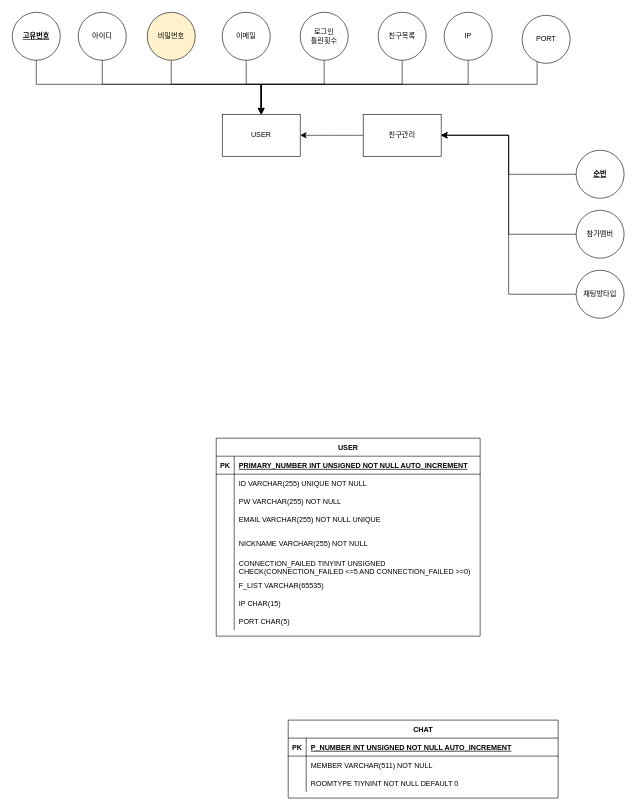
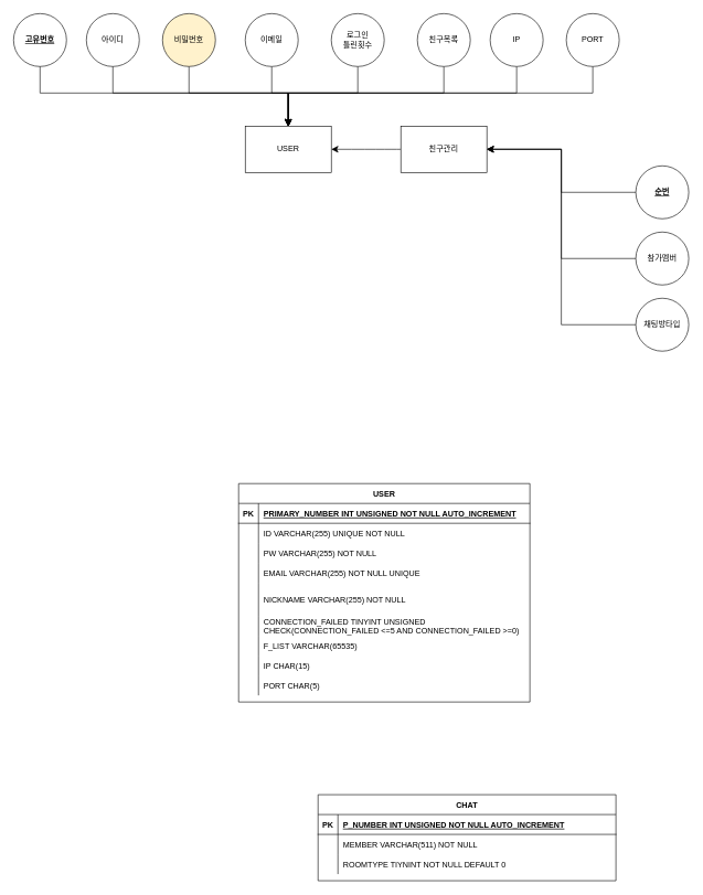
  <mxCell id="0" />
  <mxCell id="1" parent="0" />
  <mxCell id="2" value="USER" style="shape=table;startSize=30;container=1;collapsible=1;childLayout=tableLayout;fixedRows=1;rowLines=0;fontStyle=1;align=center;resizeLast=1;" parent="1" vertex="1"><mxGeometry x="360" y="730" width="440" height="330" as="geometry" /></mxCell>
  <mxCell id="3" value="" style="shape=partialRectangle;collapsible=0;dropTarget=0;pointerEvents=0;fillColor=none;points=[[0,0.5],[1,0.5]];portConstraint=eastwest;top=0;left=0;right=0;bottom=1;" parent="2" vertex="1"><mxGeometry y="30" width="440" height="30" as="geometry" /></mxCell>
  <mxCell id="4" value="PK" style="shape=partialRectangle;overflow=hidden;connectable=0;fillColor=none;top=0;left=0;bottom=0;right=0;fontStyle=1;" parent="3" vertex="1"><mxGeometry width="30" height="30" as="geometry"><mxRectangle width="30" height="30" as="alternateBounds" /></mxGeometry></mxCell>
  <mxCell id="5" value="PRIMARY_NUMBER INT UNSIGNED NOT NULL AUTO_INCREMENT" style="shape=partialRectangle;overflow=hidden;connectable=0;fillColor=none;top=0;left=0;bottom=0;right=0;align=left;spacingLeft=6;fontStyle=5;" parent="3" vertex="1"><mxGeometry x="30" width="410" height="30" as="geometry"><mxRectangle width="410" height="30" as="alternateBounds" /></mxGeometry></mxCell>
  <mxCell id="6" value="" style="shape=partialRectangle;collapsible=0;dropTarget=0;pointerEvents=0;fillColor=none;points=[[0,0.5],[1,0.5]];portConstraint=eastwest;top=0;left=0;right=0;bottom=0;" parent="2" vertex="1"><mxGeometry y="60" width="440" height="30" as="geometry" /></mxCell>
  <mxCell id="7" value="" style="shape=partialRectangle;overflow=hidden;connectable=0;fillColor=none;top=0;left=0;bottom=0;right=0;" parent="6" vertex="1"><mxGeometry width="30" height="30" as="geometry"><mxRectangle width="30" height="30" as="alternateBounds" /></mxGeometry></mxCell>
  <mxCell id="8" value="ID VARCHAR(255) UNIQUE NOT NULL        " style="shape=partialRectangle;overflow=hidden;connectable=0;fillColor=none;top=0;left=0;bottom=0;right=0;align=left;spacingLeft=6;" parent="6" vertex="1"><mxGeometry x="30" width="410" height="30" as="geometry"><mxRectangle width="410" height="30" as="alternateBounds" /></mxGeometry></mxCell>
  <mxCell id="9" value="" style="shape=partialRectangle;collapsible=0;dropTarget=0;pointerEvents=0;fillColor=none;points=[[0,0.5],[1,0.5]];portConstraint=eastwest;top=0;left=0;right=0;bottom=0;" parent="2" vertex="1"><mxGeometry y="90" width="440" height="30" as="geometry" /></mxCell>
  <mxCell id="10" value="" style="shape=partialRectangle;overflow=hidden;connectable=0;fillColor=none;top=0;left=0;bottom=0;right=0;" parent="9" vertex="1"><mxGeometry width="30" height="30" as="geometry"><mxRectangle width="30" height="30" as="alternateBounds" /></mxGeometry></mxCell>
  <mxCell id="11" value="PW VARCHAR(255) NOT NULL" style="shape=partialRectangle;overflow=hidden;connectable=0;fillColor=none;top=0;left=0;bottom=0;right=0;align=left;spacingLeft=6;" parent="9" vertex="1"><mxGeometry x="30" width="410" height="30" as="geometry"><mxRectangle width="410" height="30" as="alternateBounds" /></mxGeometry></mxCell>
  <mxCell id="12" value="" style="shape=partialRectangle;collapsible=0;dropTarget=0;pointerEvents=0;fillColor=none;points=[[0,0.5],[1,0.5]];portConstraint=eastwest;top=0;left=0;right=0;bottom=0;" vertex="1" parent="2"><mxGeometry y="120" width="440" height="30" as="geometry" /></mxCell>
  <mxCell id="13" value="" style="shape=partialRectangle;overflow=hidden;connectable=0;fillColor=none;top=0;left=0;bottom=0;right=0;" vertex="1" parent="12"><mxGeometry width="30" height="30" as="geometry"><mxRectangle width="30" height="30" as="alternateBounds" /></mxGeometry></mxCell>
  <mxCell id="14" value="EMAIL VARCHAR(255) NOT NULL UNIQUE" style="shape=partialRectangle;overflow=hidden;connectable=0;fillColor=none;top=0;left=0;bottom=0;right=0;align=left;spacingLeft=6;" vertex="1" parent="12"><mxGeometry x="30" width="410" height="30" as="geometry"><mxRectangle width="410" height="30" as="alternateBounds" /></mxGeometry></mxCell>
  <mxCell id="15" value="" style="shape=partialRectangle;collapsible=0;dropTarget=0;pointerEvents=0;fillColor=none;points=[[0,0.5],[1,0.5]];portConstraint=eastwest;top=0;left=0;right=0;bottom=0;" vertex="1" parent="2"><mxGeometry y="150" width="440" height="50" as="geometry" /></mxCell>
  <mxCell id="16" value="" style="shape=partialRectangle;overflow=hidden;connectable=0;fillColor=none;top=0;left=0;bottom=0;right=0;" vertex="1" parent="15"><mxGeometry width="30" height="50" as="geometry"><mxRectangle width="30" height="50" as="alternateBounds" /></mxGeometry></mxCell>
  <mxCell id="17" value="NICKNAME VARCHAR(255) NOT NULL " style="shape=partialRectangle;overflow=hidden;connectable=0;fillColor=none;top=0;left=0;bottom=0;right=0;align=left;spacingLeft=6;" vertex="1" parent="15"><mxGeometry x="30" width="410" height="50" as="geometry"><mxRectangle width="410" height="50" as="alternateBounds" /></mxGeometry></mxCell>
  <mxCell id="18" value="" style="shape=partialRectangle;collapsible=0;dropTarget=0;pointerEvents=0;fillColor=none;points=[[0,0.5],[1,0.5]];portConstraint=eastwest;top=0;left=0;right=0;bottom=0;" vertex="1" parent="2"><mxGeometry y="200" width="440" height="30" as="geometry" /></mxCell>
  <mxCell id="19" value="" style="shape=partialRectangle;overflow=hidden;connectable=0;fillColor=none;top=0;left=0;bottom=0;right=0;" vertex="1" parent="18"><mxGeometry width="30" height="30" as="geometry"><mxRectangle width="30" height="30" as="alternateBounds" /></mxGeometry></mxCell>
  <mxCell id="20" value="CONNECTION_FAILED TINYINT UNSIGNED&#10;CHECK(CONNECTION_FAILED &lt;=5 AND CONNECTION_FAILED &gt;=0)&#10;" style="shape=partialRectangle;overflow=hidden;connectable=0;fillColor=none;top=0;left=0;bottom=0;right=0;align=left;spacingLeft=6;" vertex="1" parent="18"><mxGeometry x="30" width="410" height="30" as="geometry"><mxRectangle width="410" height="30" as="alternateBounds" /></mxGeometry></mxCell>
  <mxCell id="21" value="" style="shape=partialRectangle;collapsible=0;dropTarget=0;pointerEvents=0;fillColor=none;points=[[0,0.5],[1,0.5]];portConstraint=eastwest;top=0;left=0;right=0;bottom=0;" vertex="1" parent="2"><mxGeometry y="230" width="440" height="30" as="geometry" /></mxCell>
  <mxCell id="22" value="" style="shape=partialRectangle;overflow=hidden;connectable=0;fillColor=none;top=0;left=0;bottom=0;right=0;" vertex="1" parent="21"><mxGeometry width="30" height="30" as="geometry"><mxRectangle width="30" height="30" as="alternateBounds" /></mxGeometry></mxCell>
  <mxCell id="23" value="F_LIST VARCHAR(65535) " style="shape=partialRectangle;overflow=hidden;connectable=0;fillColor=none;top=0;left=0;bottom=0;right=0;align=left;spacingLeft=6;" vertex="1" parent="21"><mxGeometry x="30" width="410" height="30" as="geometry"><mxRectangle width="410" height="30" as="alternateBounds" /></mxGeometry></mxCell>
  <mxCell id="24" value="" style="shape=partialRectangle;collapsible=0;dropTarget=0;pointerEvents=0;fillColor=none;points=[[0,0.5],[1,0.5]];portConstraint=eastwest;top=0;left=0;right=0;bottom=0;" vertex="1" parent="2"><mxGeometry y="260" width="440" height="30" as="geometry" /></mxCell>
  <mxCell id="25" value="" style="shape=partialRectangle;overflow=hidden;connectable=0;fillColor=none;top=0;left=0;bottom=0;right=0;" vertex="1" parent="24"><mxGeometry width="30" height="30" as="geometry"><mxRectangle width="30" height="30" as="alternateBounds" /></mxGeometry></mxCell>
  <mxCell id="26" value="IP CHAR(15)" style="shape=partialRectangle;overflow=hidden;connectable=0;fillColor=none;top=0;left=0;bottom=0;right=0;align=left;spacingLeft=6;" vertex="1" parent="24"><mxGeometry x="30" width="410" height="30" as="geometry"><mxRectangle width="410" height="30" as="alternateBounds" /></mxGeometry></mxCell>
  <mxCell id="27" value="" style="shape=partialRectangle;collapsible=0;dropTarget=0;pointerEvents=0;fillColor=none;points=[[0,0.5],[1,0.5]];portConstraint=eastwest;top=0;left=0;right=0;bottom=0;" vertex="1" parent="2"><mxGeometry y="290" width="440" height="30" as="geometry" /></mxCell>
  <mxCell id="28" value="" style="shape=partialRectangle;overflow=hidden;connectable=0;fillColor=none;top=0;left=0;bottom=0;right=0;" vertex="1" parent="27"><mxGeometry width="30" height="30" as="geometry"><mxRectangle width="30" height="30" as="alternateBounds" /></mxGeometry></mxCell>
  <mxCell id="29" value="PORT CHAR(5)" style="shape=partialRectangle;overflow=hidden;connectable=0;fillColor=none;top=0;left=0;bottom=0;right=0;align=left;spacingLeft=6;" vertex="1" parent="27"><mxGeometry x="30" width="410" height="30" as="geometry"><mxRectangle width="410" height="30" as="alternateBounds" /></mxGeometry></mxCell>
  <mxCell id="30" value="CHAT" style="shape=table;startSize=30;container=1;collapsible=1;childLayout=tableLayout;fixedRows=1;rowLines=0;fontStyle=1;align=center;resizeLast=1;" parent="1" vertex="1"><mxGeometry x="480" y="1200" width="450" height="130" as="geometry" /></mxCell>
  <mxCell id="31" value="" style="shape=partialRectangle;collapsible=0;dropTarget=0;pointerEvents=0;fillColor=none;points=[[0,0.5],[1,0.5]];portConstraint=eastwest;top=0;left=0;right=0;bottom=1;" parent="30" vertex="1"><mxGeometry y="30" width="450" height="30" as="geometry" /></mxCell>
  <mxCell id="32" value="PK" style="shape=partialRectangle;overflow=hidden;connectable=0;fillColor=none;top=0;left=0;bottom=0;right=0;fontStyle=1;" parent="31" vertex="1"><mxGeometry width="30" height="30" as="geometry"><mxRectangle width="30" height="30" as="alternateBounds" /></mxGeometry></mxCell>
  <mxCell id="33" value="P_NUMBER INT UNSIGNED NOT NULL AUTO_INCREMENT" style="shape=partialRectangle;overflow=hidden;connectable=0;fillColor=none;top=0;left=0;bottom=0;right=0;align=left;spacingLeft=6;fontStyle=5;" parent="31" vertex="1"><mxGeometry x="30" width="420" height="30" as="geometry"><mxRectangle width="420" height="30" as="alternateBounds" /></mxGeometry></mxCell>
  <mxCell id="34" value="" style="shape=partialRectangle;collapsible=0;dropTarget=0;pointerEvents=0;fillColor=none;points=[[0,0.5],[1,0.5]];portConstraint=eastwest;top=0;left=0;right=0;bottom=0;" parent="30" vertex="1"><mxGeometry y="60" width="450" height="30" as="geometry" /></mxCell>
  <mxCell id="35" value="" style="shape=partialRectangle;overflow=hidden;connectable=0;fillColor=none;top=0;left=0;bottom=0;right=0;" parent="34" vertex="1"><mxGeometry width="30" height="30" as="geometry"><mxRectangle width="30" height="30" as="alternateBounds" /></mxGeometry></mxCell>
  <mxCell id="36" value="MEMBER VARCHAR(511) NOT NULL" style="shape=partialRectangle;overflow=hidden;connectable=0;fillColor=none;top=0;left=0;bottom=0;right=0;align=left;spacingLeft=6;" parent="34" vertex="1"><mxGeometry x="30" width="420" height="30" as="geometry"><mxRectangle width="420" height="30" as="alternateBounds" /></mxGeometry></mxCell>
  <mxCell id="37" value="" style="shape=partialRectangle;collapsible=0;dropTarget=0;pointerEvents=0;fillColor=none;points=[[0,0.5],[1,0.5]];portConstraint=eastwest;top=0;left=0;right=0;bottom=0;" parent="30" vertex="1"><mxGeometry y="90" width="450" height="30" as="geometry" /></mxCell>
  <mxCell id="38" value="" style="shape=partialRectangle;overflow=hidden;connectable=0;fillColor=none;top=0;left=0;bottom=0;right=0;" parent="37" vertex="1"><mxGeometry width="30" height="30" as="geometry"><mxRectangle width="30" height="30" as="alternateBounds" /></mxGeometry></mxCell>
  <mxCell id="39" value="ROOMTYPE TIYNINT NOT NULL DEFAULT 0" style="shape=partialRectangle;overflow=hidden;connectable=0;fillColor=none;top=0;left=0;bottom=0;right=0;align=left;spacingLeft=6;" parent="37" vertex="1"><mxGeometry x="30" width="420" height="30" as="geometry"><mxRectangle width="420" height="30" as="alternateBounds" /></mxGeometry></mxCell>
  <mxCell id="40" value="&lt;u&gt;&lt;b&gt;고유번호&lt;/b&gt;&lt;/u&gt;" style="ellipse;whiteSpace=wrap;html=1;aspect=fixed;" vertex="1" parent="1"><mxGeometry x="20" y="20" width="80" height="80" as="geometry" /></mxCell>
  <mxCell id="41" value="USER" style="rounded=0;whiteSpace=wrap;html=1;" vertex="1" parent="1"><mxGeometry x="370" y="190" width="130" height="70" as="geometry" /></mxCell>
  <mxCell id="42" style="edgeStyle=orthogonalEdgeStyle;rounded=0;orthogonalLoop=1;jettySize=auto;html=1;entryX=0.5;entryY=0;entryDx=0;entryDy=0;fontSize=12;startSize=8;endSize=8;" edge="1" parent="1" source="43" target="41"><mxGeometry relative="1" as="geometry"><Array as="points"><mxPoint x="540" y="140" /><mxPoint x="435" y="140" /></Array></mxGeometry></mxCell>
  <mxCell id="43" value="&lt;div&gt;로그인&lt;/div&gt;&lt;div&gt;틀린횟수&lt;br&gt;&lt;/div&gt;" style="ellipse;whiteSpace=wrap;html=1;aspect=fixed;" vertex="1" parent="1"><mxGeometry x="500" y="20" width="80" height="80" as="geometry" /></mxCell>
  <mxCell id="44" style="edgeStyle=orthogonalEdgeStyle;rounded=0;orthogonalLoop=1;jettySize=auto;html=1;entryX=0.5;entryY=0;entryDx=0;entryDy=0;fontSize=12;startSize=8;endSize=8;" edge="1" parent="1" source="45" target="41"><mxGeometry relative="1" as="geometry"><Array as="points"><mxPoint x="410" y="140" /><mxPoint x="435" y="140" /></Array></mxGeometry></mxCell>
  <mxCell id="45" value="이메일" style="ellipse;whiteSpace=wrap;html=1;aspect=fixed;" vertex="1" parent="1"><mxGeometry x="370" y="20" width="80" height="80" as="geometry" /></mxCell>
  <mxCell id="46" style="edgeStyle=orthogonalEdgeStyle;rounded=0;orthogonalLoop=1;jettySize=auto;html=1;entryX=0.5;entryY=0;entryDx=0;entryDy=0;fontSize=12;startSize=8;endSize=8;" edge="1" parent="1" source="47" target="41"><mxGeometry relative="1" as="geometry"><Array as="points"><mxPoint x="285" y="140" /><mxPoint x="435" y="140" /></Array></mxGeometry></mxCell>
  <mxCell id="47" value="비밀번호" style="ellipse;whiteSpace=wrap;html=1;aspect=fixed;fillColor=#fff2cc;" vertex="1" parent="1"><mxGeometry x="245" y="20" width="80" height="80" as="geometry" /></mxCell>
  <mxCell id="48" value="아이디" style="ellipse;whiteSpace=wrap;html=1;aspect=fixed;" vertex="1" parent="1"><mxGeometry x="130" y="20" width="80" height="80" as="geometry" /></mxCell>
  <mxCell id="49" style="rounded=0;orthogonalLoop=1;jettySize=auto;html=1;entryX=0.5;entryY=0;entryDx=0;entryDy=0;fontSize=12;startSize=8;endSize=8;edgeStyle=orthogonalEdgeStyle;" edge="1" parent="1" source="50" target="41"><mxGeometry relative="1" as="geometry"><Array as="points"><mxPoint x="670" y="140" /><mxPoint x="435" y="140" /></Array></mxGeometry></mxCell>
  <mxCell id="50" value="친구목록" style="ellipse;whiteSpace=wrap;html=1;aspect=fixed;" vertex="1" parent="1"><mxGeometry x="630" y="20" width="80" height="80" as="geometry" /></mxCell>
  <mxCell id="51" style="edgeStyle=orthogonalEdgeStyle;rounded=0;orthogonalLoop=1;jettySize=auto;html=1;entryX=0.5;entryY=0;entryDx=0;entryDy=0;fontSize=12;startSize=8;endSize=8;" edge="1" parent="1" source="52" target="41"><mxGeometry relative="1" as="geometry"><Array as="points"><mxPoint x="895" y="140" /><mxPoint x="435" y="140" /></Array></mxGeometry></mxCell>
- <mxCell id="52" value="PORT" style="ellipse;whiteSpace=wrap;html=1;aspect=fixed;" vertex="1" parent="1"><mxGeometry x="870" y="25" width="80" height="80" as="geometry" /></mxCell>
+ <mxCell id="52" value="PORT" style="ellipse;whiteSpace=wrap;html=1;aspect=fixed;" vertex="1" parent="1"><mxGeometry x="855" y="20" width="80" height="80" as="geometry" /></mxCell>
  <mxCell id="53" style="edgeStyle=orthogonalEdgeStyle;rounded=0;orthogonalLoop=1;jettySize=auto;html=1;entryX=0.5;entryY=0;entryDx=0;entryDy=0;fontSize=12;startSize=8;endSize=8;" edge="1" parent="1" source="54" target="41"><mxGeometry relative="1" as="geometry"><Array as="points"><mxPoint x="780" y="140" /><mxPoint x="435" y="140" /></Array></mxGeometry></mxCell>
  <mxCell id="54" value="IP" style="ellipse;whiteSpace=wrap;html=1;aspect=fixed;" vertex="1" parent="1"><mxGeometry x="740" y="20" width="80" height="80" as="geometry" /></mxCell>
  <mxCell id="55" style="edgeStyle=none;curved=1;rounded=0;orthogonalLoop=1;jettySize=auto;html=1;fontSize=12;startSize=8;endSize=8;" edge="1" parent="1" source="56" target="41"><mxGeometry relative="1" as="geometry" /></mxCell>
  <mxCell id="56" value="친구관리" style="rounded=0;whiteSpace=wrap;html=1;" vertex="1" parent="1"><mxGeometry x="605" y="190" width="130" height="70" as="geometry" /></mxCell>
  <mxCell id="57" style="edgeStyle=orthogonalEdgeStyle;rounded=0;orthogonalLoop=1;jettySize=auto;html=1;entryX=1;entryY=0.5;entryDx=0;entryDy=0;fontSize=12;startSize=8;endSize=8;" edge="1" parent="1" source="58" target="56"><mxGeometry relative="1" as="geometry" /></mxCell>
  <mxCell id="58" value="&lt;b&gt;&lt;u&gt;순번&lt;/u&gt;&lt;/b&gt;" style="ellipse;whiteSpace=wrap;html=1;aspect=fixed;" vertex="1" parent="1"><mxGeometry x="960" y="250" width="80" height="80" as="geometry" /></mxCell>
  <mxCell id="59" style="edgeStyle=orthogonalEdgeStyle;rounded=0;orthogonalLoop=1;jettySize=auto;html=1;fontSize=12;startSize=8;endSize=8;entryX=1;entryY=0.5;entryDx=0;entryDy=0;" edge="1" parent="1" source="60" target="56"><mxGeometry relative="1" as="geometry" /></mxCell>
  <mxCell id="60" value="참가멤버" style="ellipse;whiteSpace=wrap;html=1;aspect=fixed;" vertex="1" parent="1"><mxGeometry x="960" y="350" width="80" height="80" as="geometry" /></mxCell>
  <mxCell id="61" style="edgeStyle=orthogonalEdgeStyle;rounded=0;orthogonalLoop=1;jettySize=auto;html=1;entryX=1;entryY=0.5;entryDx=0;entryDy=0;fontSize=12;startSize=8;endSize=8;" edge="1" parent="1" source="62" target="56"><mxGeometry relative="1" as="geometry" /></mxCell>
  <mxCell id="62" value="채팅방타입" style="ellipse;whiteSpace=wrap;html=1;aspect=fixed;" vertex="1" parent="1"><mxGeometry x="960" y="450" width="80" height="80" as="geometry" /></mxCell>
  <mxCell id="63" style="edgeStyle=orthogonalEdgeStyle;rounded=0;orthogonalLoop=1;jettySize=auto;html=1;entryX=0.5;entryY=0;entryDx=0;entryDy=0;fontSize=12;startSize=8;endSize=8;" edge="1" parent="1" source="40" target="41"><mxGeometry relative="1" as="geometry"><Array as="points"><mxPoint x="60" y="140" /><mxPoint x="435" y="140" /></Array></mxGeometry></mxCell>
  <mxCell id="64" style="edgeStyle=orthogonalEdgeStyle;rounded=0;orthogonalLoop=1;jettySize=auto;html=1;entryX=0.5;entryY=0;entryDx=0;entryDy=0;fontSize=12;startSize=8;endSize=8;exitX=0.5;exitY=1;exitDx=0;exitDy=0;" edge="1" parent="1" source="48" target="41"><mxGeometry relative="1" as="geometry"><mxPoint x="214.997" y="78.869" as="sourcePoint" /><mxPoint x="434.02" y="190" as="targetPoint" /><Array as="points"><mxPoint x="170" y="140" /><mxPoint x="435" y="140" /></Array></mxGeometry></mxCell>
